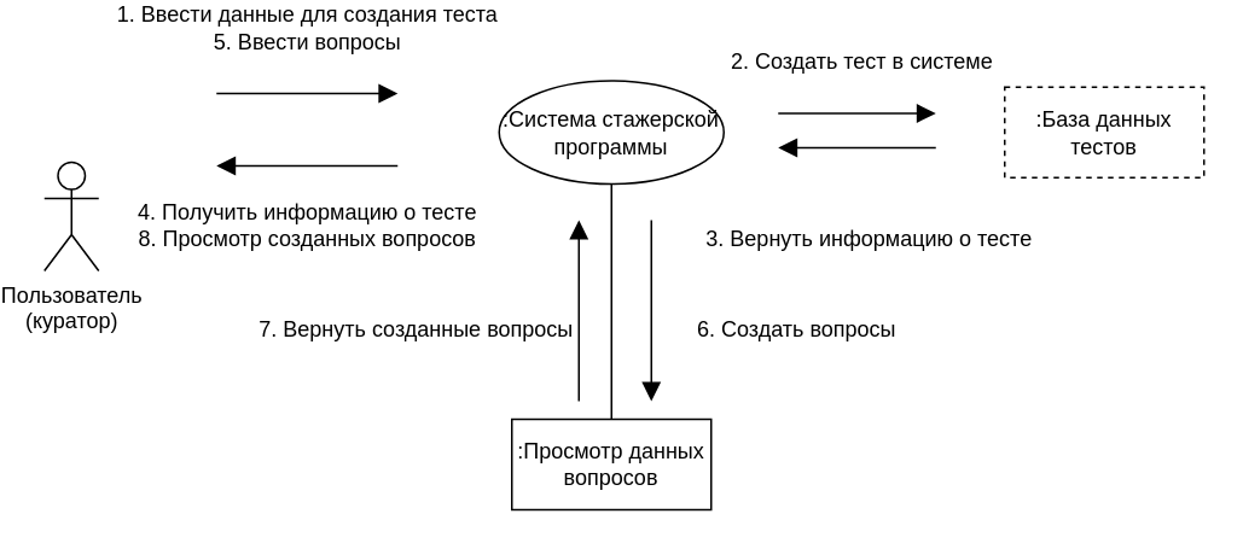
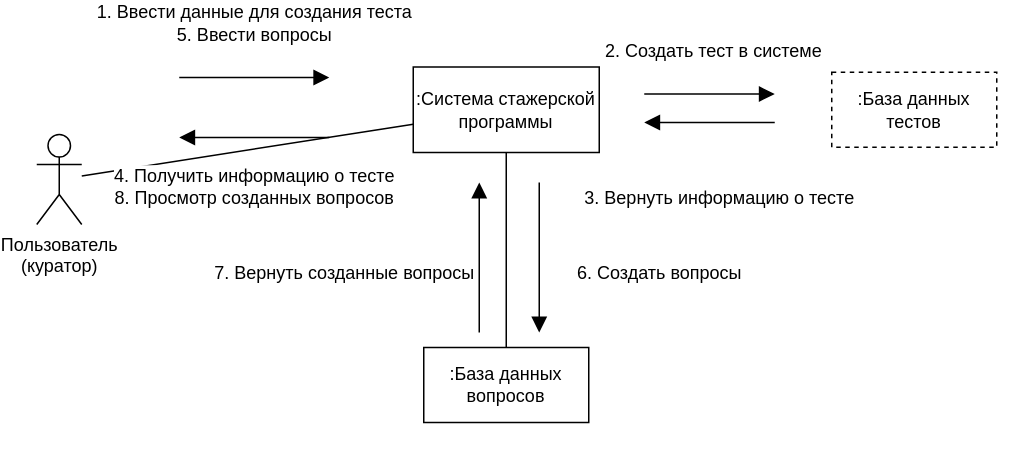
  <mxCell id="0" />
  <mxCell id="1" parent="0" />
+ <mxCell id="2" style="edgeStyle=none;curved=1;rounded=0;orthogonalLoop=1;jettySize=auto;html=1;fontSize=12;startSize=8;endSize=8;endArrow=none;startFill=0;" parent="1" source="3" target="5" edge="1"><mxGeometry relative="1" as="geometry" /></mxCell>
  <mxCell id="3" value="Пользователь&lt;div&gt;(куратор)&lt;/div&gt;" style="shape=umlActor;verticalLabelPosition=bottom;verticalAlign=top;html=1;" parent="1" vertex="1"><mxGeometry x="20" y="65" width="30" height="60" as="geometry" /></mxCell>
  <mxCell id="4" value=":База данных тестов" style="html=1;whiteSpace=wrap;dashed=1;" parent="1" vertex="1"><mxGeometry x="550" y="23.5" width="110" height="50" as="geometry" /></mxCell>
- <mxCell id="5" value=":Система стажерской программы" style="ellipse;html=1;whiteSpace=wrap;" parent="1" vertex="1"><mxGeometry x="271" y="20" width="124" height="57" as="geometry" /></mxCell>
+ <mxCell id="5" value=":Система стажерской программы" style="html=1;whiteSpace=wrap;" parent="1" vertex="1"><mxGeometry x="271" y="20" width="124" height="57" as="geometry" /></mxCell>
  <mxCell id="6" value="1. Ввести данные для создания теста&lt;div&gt;5. Ввести вопросы&lt;/div&gt;" style="html=1;verticalAlign=bottom;endArrow=block;curved=0;rounded=0;strokeColor=default;align=center;fontFamily=Helvetica;fontSize=12;fontColor=default;labelBackgroundColor=default;edgeStyle=none;startSize=8;endSize=8;" parent="1" edge="1"><mxGeometry x="-0.004" y="19" width="80" relative="1" as="geometry"><mxPoint x="115" y="27" as="sourcePoint" /><mxPoint x="215" y="27" as="targetPoint" /><mxPoint as="offset" /></mxGeometry></mxCell>
  <mxCell id="7" value="2. Создать тест в системе" style="html=1;verticalAlign=bottom;endArrow=block;curved=0;rounded=0;strokeColor=default;align=center;fontFamily=Helvetica;fontSize=12;fontColor=default;labelBackgroundColor=default;edgeStyle=none;startSize=8;endSize=8;" parent="1" edge="1"><mxGeometry x="0.05" y="19" width="80" relative="1" as="geometry"><mxPoint x="425" y="38" as="sourcePoint" /><mxPoint x="512" y="38" as="targetPoint" /><mxPoint as="offset" /></mxGeometry></mxCell>
  <mxCell id="8" value="&lt;div&gt;3. Вернуть информацию о тесте&lt;/div&gt;" style="html=1;verticalAlign=bottom;endArrow=block;curved=0;rounded=0;strokeColor=default;align=center;fontFamily=Helvetica;fontSize=12;fontColor=default;labelBackgroundColor=default;edgeStyle=none;startSize=8;endSize=8;" parent="1" edge="1"><mxGeometry x="-0.149" y="60" width="80" relative="1" as="geometry"><mxPoint x="512" y="57" as="sourcePoint" /><mxPoint x="425" y="57" as="targetPoint" /><mxPoint as="offset" /></mxGeometry></mxCell>
  <mxCell id="9" value="&lt;div&gt;4. Получить информацию о тесте&lt;/div&gt;&lt;div&gt;8. Просмотр созданных вопросов&lt;/div&gt;" style="html=1;verticalAlign=bottom;endArrow=block;curved=0;rounded=0;strokeColor=default;align=center;fontFamily=Helvetica;fontSize=12;fontColor=default;labelBackgroundColor=default;edgeStyle=none;startSize=8;endSize=8;" parent="1" edge="1"><mxGeometry y="50" width="80" relative="1" as="geometry"><mxPoint x="215" y="67" as="sourcePoint" /><mxPoint x="115" y="67" as="targetPoint" /><mxPoint as="offset" /></mxGeometry></mxCell>
- <mxCell id="10" value=":Просмотр данных вопросов" style="html=1;whiteSpace=wrap;" vertex="1" parent="1"><mxGeometry x="278" y="207" width="110" height="50" as="geometry" /></mxCell>
+ <mxCell id="10" value=":База данных вопросов" style="html=1;whiteSpace=wrap;" vertex="1" parent="1"><mxGeometry x="278" y="207" width="110" height="50" as="geometry" /></mxCell>
  <mxCell id="11" style="edgeStyle=none;curved=1;rounded=0;orthogonalLoop=1;jettySize=auto;html=1;fontSize=12;startSize=8;endSize=8;strokeColor=default;align=center;verticalAlign=middle;fontFamily=Helvetica;fontColor=default;labelBackgroundColor=default;startFill=0;endArrow=none;" edge="1" parent="1" source="5" target="10"><mxGeometry relative="1" as="geometry"><mxPoint x="445" y="207" as="sourcePoint" /><mxPoint x="600" y="207" as="targetPoint" /></mxGeometry></mxCell>
  <mxCell id="12" value="&lt;div&gt;6. Создать вопросы&lt;/div&gt;" style="html=1;verticalAlign=bottom;endArrow=block;curved=0;rounded=0;strokeColor=default;align=center;fontFamily=Helvetica;fontSize=12;fontColor=default;labelBackgroundColor=default;edgeStyle=none;startSize=8;endSize=8;" edge="1" parent="1"><mxGeometry x="0.4" y="80" width="80" relative="1" as="geometry"><mxPoint x="355" y="97" as="sourcePoint" /><mxPoint x="355" y="197" as="targetPoint" /><mxPoint as="offset" /></mxGeometry></mxCell>
  <mxCell id="13" value="&lt;div&gt;7. Вернуть созданные вопросы&lt;/div&gt;" style="html=1;verticalAlign=bottom;endArrow=block;curved=0;rounded=0;strokeColor=default;align=center;fontFamily=Helvetica;fontSize=12;fontColor=default;labelBackgroundColor=default;edgeStyle=none;startSize=8;endSize=8;" edge="1" parent="1"><mxGeometry x="-0.4" y="90" width="80" relative="1" as="geometry"><mxPoint x="315" y="197" as="sourcePoint" /><mxPoint x="315" y="97" as="targetPoint" /><mxPoint as="offset" /></mxGeometry></mxCell>
